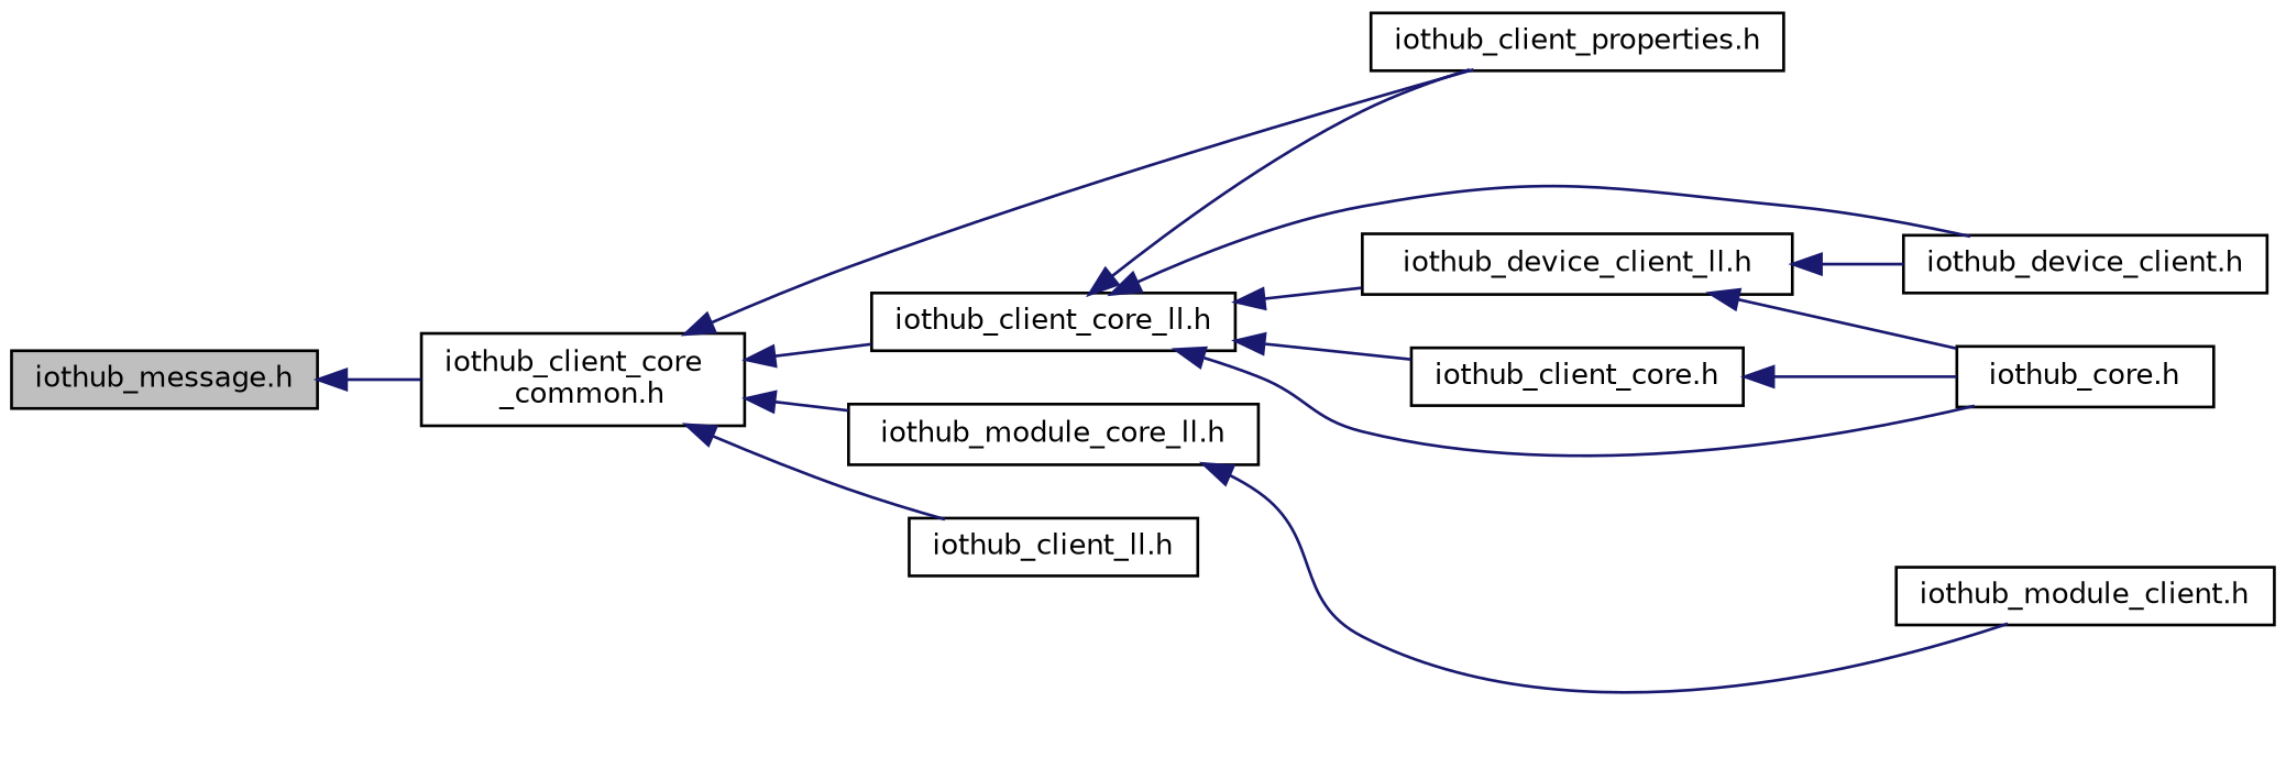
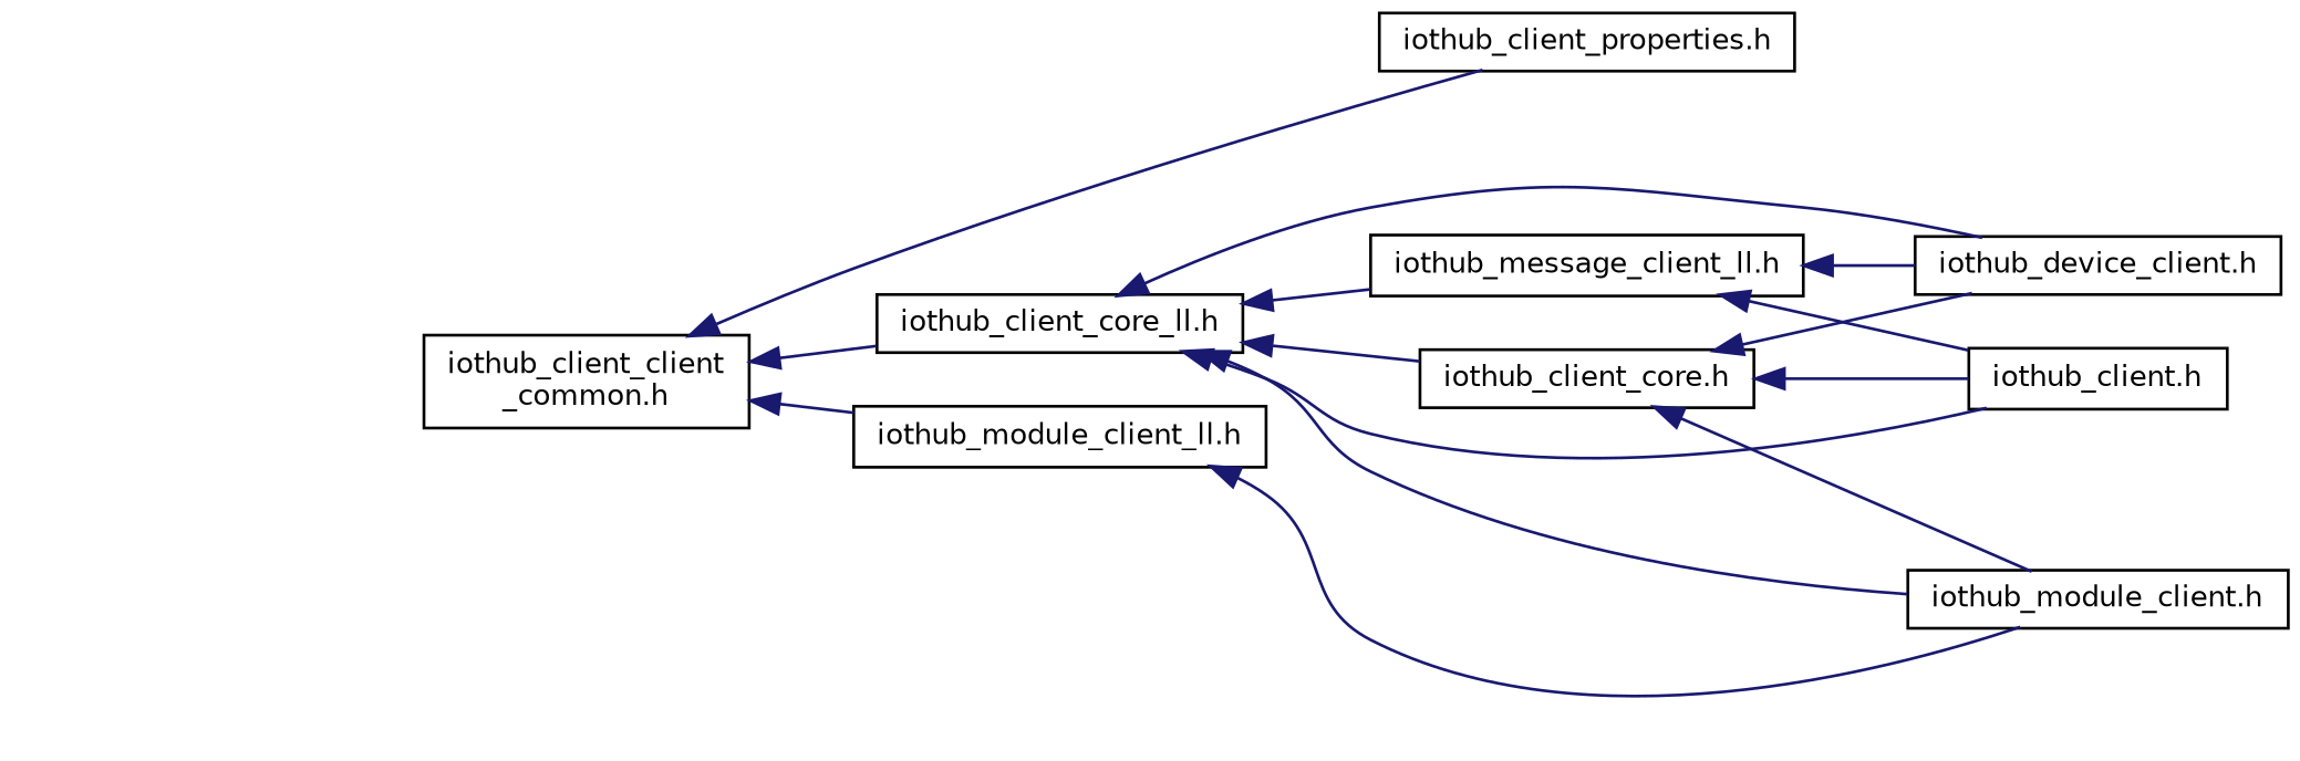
  digraph {
    rankdir=LR
    node [color=black fillcolor=white fontname=Helvetica fontsize=10 shape=record style=filled]
    edge [color=midnightblue dir=back fontname=Helvetica fontsize=10 labelfontname=Helvetica labelfontsize=10 style=solid]
-   n1 [fillcolor=grey75 fontcolor=black height=0.2 label="iothub_message.h" width=0.4]
-   n2 [height=0.2 label="iothub_client_core\l_common.h" width=0.4]
+   n2 [height=0.2 label="iothub_client_client\l_common.h" width=0.4]
    n3 [height=0.2 label="iothub_client_core_ll.h" width=0.4]
-   n4 [height=0.2 label="iothub_client_ll.h" width=0.4]
    n5 [height=0.2 label="iothub_client_properties.h" width=0.4]
-   n6 [height=0.2 label="iothub_module_core_ll.h" width=0.4]
-   n7 [height=0.2 label="iothub_core.h" width=0.4]
+   n6 [height=0.2 label="iothub_module_client_ll.h" width=0.4]
+   n7 [height=0.2 label="iothub_client.h" width=0.4]
    n8 [height=0.2 label="iothub_client_core.h" width=0.4]
    n9 [height=0.2 label="iothub_device_client.h" width=0.4]
    n10 [height=0.2 label="iothub_module_client.h" width=0.4]
-   n11 [height=0.2 label="iothub_device_client_ll.h" width=0.4]
-   n1 -> n2
+   n11 [height=0.2 label="iothub_message_client_ll.h" width=0.4]
    n2 -> n3
-   n2 -> n4
    n2 -> n5
    n2 -> n6
    n3 -> n7
    n3 -> n8
    n3 -> n9
-   n3 -> n5
+   n3 -> n10
    n3 -> n11
    n6 -> n10
    n8 -> n7
+   n8 -> n9
+   n8 -> n10
    n11 -> n7
    n11 -> n9
  }
